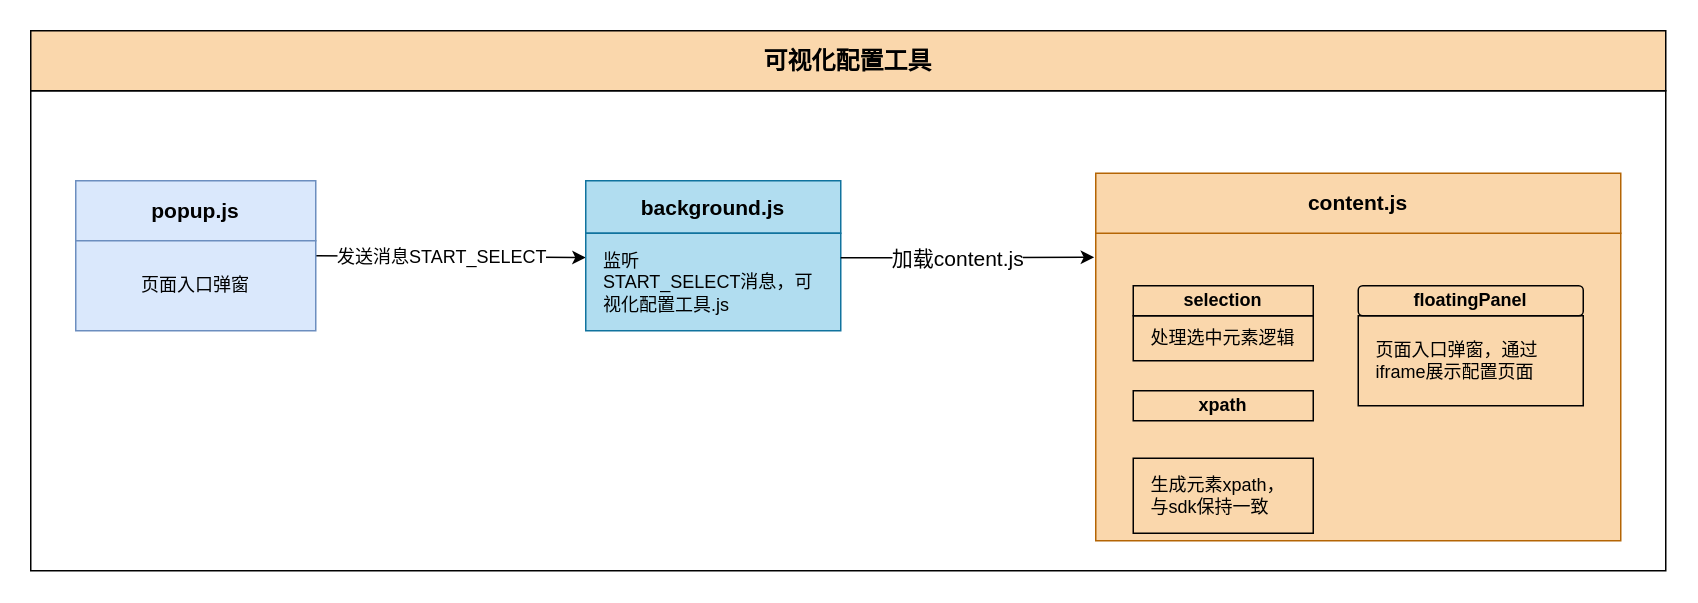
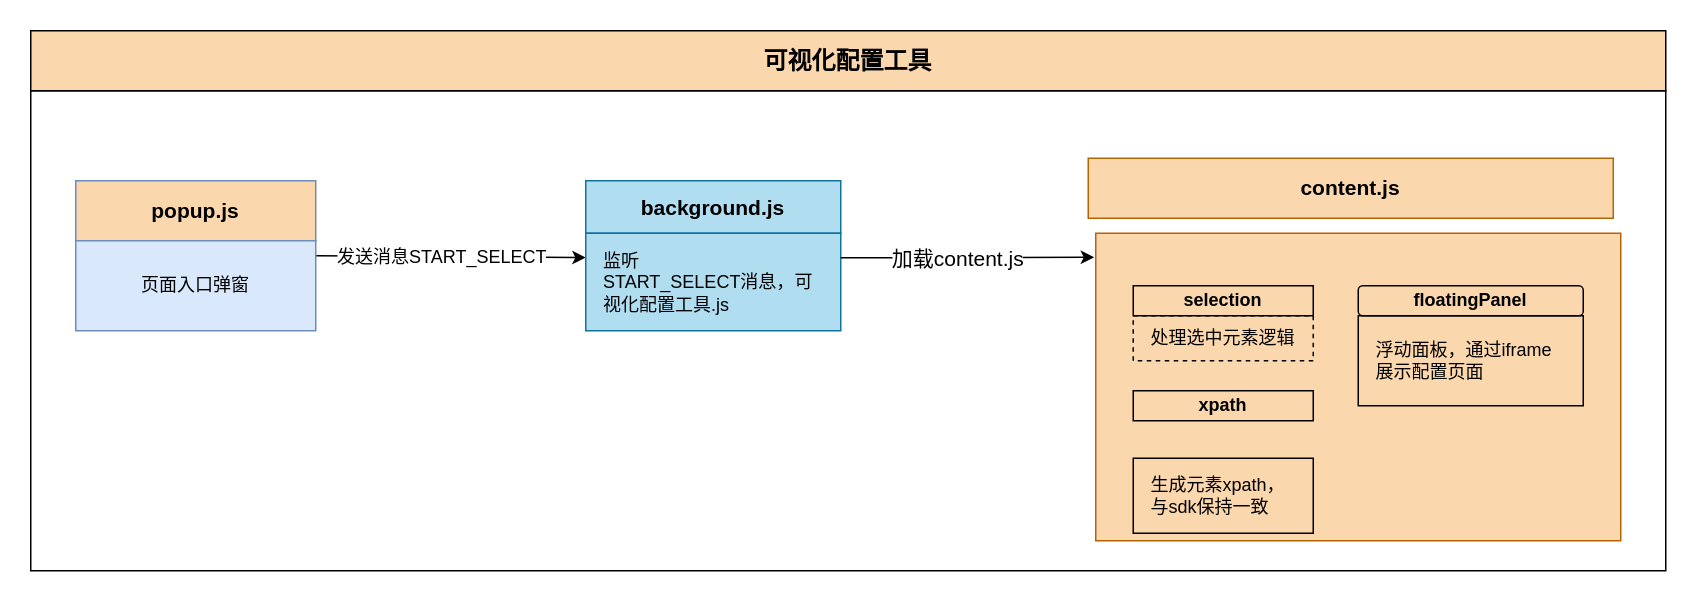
  <mxCell id="0" />
  <mxCell id="1" parent="0" />
  <mxCell id="2" value="" style="rounded=0;whiteSpace=wrap;html=1;fontSize=12;" vertex="1" parent="1"><mxGeometry x="20" y="60" width="1090" height="320" as="geometry" /></mxCell>
  <mxCell id="3" value="&lt;font style=&quot;font-size: 14px;&quot;&gt;&lt;b&gt;background.js&lt;/b&gt;&lt;/font&gt;" style="rounded=0;whiteSpace=wrap;html=1;fillColor=#b1ddf0;strokeColor=#10739e;fontSize=12;" vertex="1" parent="1"><mxGeometry x="390" y="120" width="170" height="35" as="geometry" /></mxCell>
  <mxCell id="4" value="" style="rounded=0;whiteSpace=wrap;html=1;labelPosition=center;verticalLabelPosition=top;align=center;verticalAlign=bottom;fillColor=#fad7ac;strokeColor=#b46504;fontSize=12;" vertex="1" parent="1"><mxGeometry x="730" y="155" width="350" height="205" as="geometry" /></mxCell>
  <mxCell id="5" style="edgeStyle=orthogonalEdgeStyle;rounded=0;orthogonalLoop=1;jettySize=auto;html=1;exitX=1;exitY=0.5;exitDx=0;exitDy=0;entryX=0;entryY=0.25;entryDx=0;entryDy=0;fontSize=12;" edge="1" parent="1" target="15"><mxGeometry relative="1" as="geometry"><mxPoint x="210" y="170" as="sourcePoint" /><mxPoint x="420" y="185" as="targetPoint" /></mxGeometry></mxCell>
  <mxCell id="6" value="发送消息START_SELECT" style="edgeLabel;html=1;align=center;verticalAlign=middle;resizable=0;points=[];fontSize=12;" vertex="1" connectable="0" parent="5"><mxGeometry x="-0.244" relative="1" as="geometry"><mxPoint x="16" as="offset" /></mxGeometry></mxCell>
- <mxCell id="7" value="&lt;font style=&quot;font-size: 14px;&quot;&gt;&lt;b&gt;popup.js&lt;/b&gt;&lt;/font&gt;" style="rounded=0;whiteSpace=wrap;html=1;fillColor=#dae8fc;strokeColor=#6c8ebf;fontSize=12;" vertex="1" parent="1"><mxGeometry x="50" y="120" width="160" height="40" as="geometry" /></mxCell>
+ <mxCell id="7" value="&lt;font style=&quot;font-size: 14px;&quot;&gt;&lt;b&gt;popup.js&lt;/b&gt;&lt;/font&gt;" style="rounded=0;whiteSpace=wrap;html=1;fillColor=#fad7ac;strokeColor=#6c8ebf;fontSize=12;" vertex="1" parent="1"><mxGeometry x="50" y="120" width="160" height="40" as="geometry" /></mxCell>
  <mxCell id="8" value="&lt;b&gt;selection&lt;/b&gt;" style="rounded=0;whiteSpace=wrap;html=1;fillColor=none;fontSize=12;" vertex="1" parent="1"><mxGeometry x="755" y="190" width="120" height="20" as="geometry" /></mxCell>
  <mxCell id="9" value="生成元素xpath，与sdk保持一致" style="rounded=0;whiteSpace=wrap;html=1;fillColor=none;align=left;spacingLeft=10;spacingRight=10;fontSize=12;" vertex="1" parent="1"><mxGeometry x="755" y="305" width="120" height="50" as="geometry" /></mxCell>
- <mxCell id="10" value="页面入口弹窗，通过iframe展示配置页面" style="rounded=0;whiteSpace=wrap;html=1;fillColor=none;align=left;spacingLeft=10;spacingRight=10;fontSize=12;" vertex="1" parent="1"><mxGeometry x="905" y="210" width="150" height="60" as="geometry" /></mxCell>
- <mxCell id="11" value="&lt;span style=&quot;color: rgb(0, 0, 0); font-family: Helvetica; font-style: normal; font-variant-ligatures: normal; font-variant-caps: normal; font-weight: 400; letter-spacing: normal; orphans: 2; text-indent: 0px; text-transform: none; widows: 2; word-spacing: 0px; -webkit-text-stroke-width: 0px; white-space: normal; text-decoration-thickness: initial; text-decoration-style: initial; text-decoration-color: initial; float: none; display: inline !important;&quot;&gt;处理选中元素逻辑&lt;/span&gt;" style="rounded=0;whiteSpace=wrap;html=1;fillColor=none;align=left;spacingLeft=10;fontSize=12;" vertex="1" parent="1"><mxGeometry x="755" y="210" width="120" height="30" as="geometry" /></mxCell>
+ <mxCell id="10" value="浮动面板，通过iframe展示配置页面" style="rounded=0;whiteSpace=wrap;html=1;fillColor=none;align=left;spacingLeft=10;spacingRight=10;fontSize=12;" vertex="1" parent="1"><mxGeometry x="905" y="210" width="150" height="60" as="geometry" /></mxCell>
+ <mxCell id="11" value="&lt;span style=&quot;color: rgb(0, 0, 0); font-family: Helvetica; font-style: normal; font-variant-ligatures: normal; font-variant-caps: normal; font-weight: 400; letter-spacing: normal; orphans: 2; text-indent: 0px; text-transform: none; widows: 2; word-spacing: 0px; -webkit-text-stroke-width: 0px; white-space: normal; text-decoration-thickness: initial; text-decoration-style: initial; text-decoration-color: initial; float: none; display: inline !important;&quot;&gt;处理选中元素逻辑&lt;/span&gt;" style="rounded=0;whiteSpace=wrap;html=1;fillColor=none;align=left;spacingLeft=10;fontSize=12;dashed=1;" vertex="1" parent="1"><mxGeometry x="755" y="210" width="120" height="30" as="geometry" /></mxCell>
  <mxCell id="12" value="&lt;b&gt;xpath&lt;/b&gt;" style="rounded=0;whiteSpace=wrap;html=1;fillColor=none;fontSize=12;" vertex="1" parent="1"><mxGeometry x="755" y="260" width="120" height="20" as="geometry" /></mxCell>
  <mxCell id="13" value="&lt;b&gt;floatingPanel&lt;/b&gt;" style="whiteSpace=wrap;html=1;fillColor=none;fontSize=12;rounded=1;" vertex="1" parent="1"><mxGeometry x="905" y="190" width="150" height="20" as="geometry" /></mxCell>
  <mxCell id="14" value="页面入口弹窗" style="rounded=0;whiteSpace=wrap;html=1;fillColor=#dae8fc;strokeColor=#6c8ebf;fontSize=12;" vertex="1" parent="1"><mxGeometry x="50" y="160" width="160" height="60" as="geometry" /></mxCell>
  <mxCell id="15" value="&lt;span&gt;监听&lt;span style=&quot;text-wrap-mode: nowrap;&quot;&gt;START_SELECT消息，&lt;/span&gt;&lt;/span&gt;可视化配置工具.js" style="rounded=0;whiteSpace=wrap;html=1;fillColor=#b1ddf0;strokeColor=#10739e;align=left;spacingLeft=10;spacingRight=10;fontSize=12;" vertex="1" parent="1"><mxGeometry x="390" y="155" width="170" height="65" as="geometry" /></mxCell>
- <mxCell id="16" value="&lt;font style=&quot;font-size: 14px;&quot;&gt;&lt;b&gt;content.js&lt;/b&gt;&lt;/font&gt;" style="rounded=0;whiteSpace=wrap;html=1;fillColor=#fad7ac;strokeColor=#b46504;fontSize=12;" vertex="1" parent="1"><mxGeometry x="730" y="115" width="350" height="40" as="geometry" /></mxCell>
+ <mxCell id="16" value="&lt;font style=&quot;font-size: 14px;&quot;&gt;&lt;b&gt;content.js&lt;/b&gt;&lt;/font&gt;" style="rounded=0;whiteSpace=wrap;html=1;fillColor=#fad7ac;strokeColor=#b46504;fontSize=12;" vertex="1" parent="1"><mxGeometry x="725" y="105" width="350" height="40" as="geometry" /></mxCell>
  <mxCell id="17" style="edgeStyle=orthogonalEdgeStyle;rounded=0;orthogonalLoop=1;jettySize=auto;html=1;exitX=1;exitY=0.25;exitDx=0;exitDy=0;entryX=-0.003;entryY=0.078;entryDx=0;entryDy=0;entryPerimeter=0;" edge="1" parent="1" source="15" target="4"><mxGeometry relative="1" as="geometry" /></mxCell>
  <mxCell id="18" value="加载content.js" style="edgeLabel;html=1;align=center;verticalAlign=middle;resizable=0;points=[];fontSize=14;" vertex="1" connectable="0" parent="17"><mxGeometry x="-0.078" relative="1" as="geometry"><mxPoint as="offset" /></mxGeometry></mxCell>
  <mxCell id="19" value="&lt;font style=&quot;font-size: 16px;&quot;&gt;&lt;b&gt;可视化配置工具&lt;/b&gt;&lt;/font&gt;" style="rounded=0;whiteSpace=wrap;html=1;fontSize=12;fillColor=#fad7ac;" vertex="1" parent="1"><mxGeometry x="20" y="20" width="1090" height="40" as="geometry" /></mxCell>
